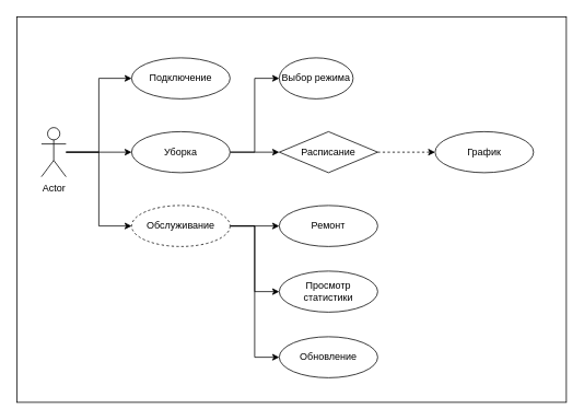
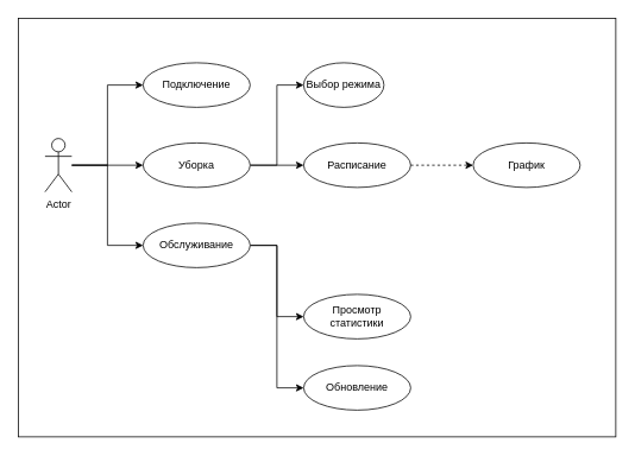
  <mxCell id="0" />
  <mxCell id="1" parent="0" />
  <mxCell id="2" value="" style="rounded=0;whiteSpace=wrap;html=1;" vertex="1" parent="1"><mxGeometry x="20" y="20" width="670" height="470" as="geometry" /></mxCell>
  <mxCell id="3" style="edgeStyle=orthogonalEdgeStyle;rounded=0;orthogonalLoop=1;jettySize=auto;html=1;entryX=0;entryY=0.5;entryDx=0;entryDy=0;" edge="1" parent="1" source="6" target="10"><mxGeometry relative="1" as="geometry" /></mxCell>
  <mxCell id="4" style="edgeStyle=orthogonalEdgeStyle;rounded=0;orthogonalLoop=1;jettySize=auto;html=1;entryX=0;entryY=0.5;entryDx=0;entryDy=0;" edge="1" parent="1" source="6" target="7"><mxGeometry relative="1" as="geometry" /></mxCell>
  <mxCell id="5" style="edgeStyle=orthogonalEdgeStyle;rounded=0;orthogonalLoop=1;jettySize=auto;html=1;entryX=0;entryY=0.5;entryDx=0;entryDy=0;" edge="1" parent="1" source="6" target="14"><mxGeometry relative="1" as="geometry" /></mxCell>
  <mxCell id="6" value="Actor" style="shape=umlActor;verticalLabelPosition=bottom;verticalAlign=top;html=1;outlineConnect=0;" vertex="1" parent="1"><mxGeometry x="50" y="155" width="30" height="60" as="geometry" /></mxCell>
  <mxCell id="7" value="Подключение" style="ellipse;whiteSpace=wrap;html=1;" vertex="1" parent="1"><mxGeometry x="160" y="70" width="120" height="50" as="geometry" /></mxCell>
  <mxCell id="8" style="edgeStyle=orthogonalEdgeStyle;rounded=0;orthogonalLoop=1;jettySize=auto;html=1;entryX=0;entryY=0.5;entryDx=0;entryDy=0;" edge="1" parent="1" source="10" target="16"><mxGeometry relative="1" as="geometry" /></mxCell>
  <mxCell id="9" style="edgeStyle=orthogonalEdgeStyle;rounded=0;orthogonalLoop=1;jettySize=auto;html=1;entryX=0;entryY=0.5;entryDx=0;entryDy=0;" edge="1" parent="1" source="10" target="17"><mxGeometry relative="1" as="geometry" /></mxCell>
  <mxCell id="10" value="Уборка" style="ellipse;whiteSpace=wrap;html=1;" vertex="1" parent="1"><mxGeometry x="160" y="160" width="120" height="50" as="geometry" /></mxCell>
- <mxCell id="11" style="edgeStyle=orthogonalEdgeStyle;rounded=0;orthogonalLoop=1;jettySize=auto;html=1;entryX=0;entryY=0.5;entryDx=0;entryDy=0;" edge="1" parent="1" source="14" target="19"><mxGeometry relative="1" as="geometry" /></mxCell>
  <mxCell id="12" style="edgeStyle=orthogonalEdgeStyle;rounded=0;orthogonalLoop=1;jettySize=auto;html=1;entryX=0;entryY=0.5;entryDx=0;entryDy=0;" edge="1" parent="1" source="14" target="20"><mxGeometry relative="1" as="geometry" /></mxCell>
  <mxCell id="13" style="edgeStyle=orthogonalEdgeStyle;rounded=0;orthogonalLoop=1;jettySize=auto;html=1;entryX=0;entryY=0.5;entryDx=0;entryDy=0;" edge="1" parent="1" source="14" target="21"><mxGeometry relative="1" as="geometry" /></mxCell>
- <mxCell id="14" value="Обслуживание" style="ellipse;whiteSpace=wrap;html=1;dashed=1;" vertex="1" parent="1"><mxGeometry x="160" y="250" width="120" height="50" as="geometry" /></mxCell>
+ <mxCell id="14" value="Обслуживание" style="ellipse;whiteSpace=wrap;html=1;" vertex="1" parent="1"><mxGeometry x="160" y="250" width="120" height="50" as="geometry" /></mxCell>
  <mxCell id="15" style="edgeStyle=orthogonalEdgeStyle;rounded=0;orthogonalLoop=1;jettySize=auto;html=1;entryX=0;entryY=0.5;entryDx=0;entryDy=0;dashed=1;" edge="1" parent="1" source="16" target="18"><mxGeometry relative="1" as="geometry" /></mxCell>
- <mxCell id="16" value="Расписание" style="rhombus;whiteSpace=wrap;html=1;" vertex="1" parent="1"><mxGeometry x="340" y="160" width="120" height="50" as="geometry" /></mxCell>
+ <mxCell id="16" value="Расписание" style="ellipse;whiteSpace=wrap;html=1;" vertex="1" parent="1"><mxGeometry x="340" y="160" width="120" height="50" as="geometry" /></mxCell>
  <mxCell id="17" value="Выбор режима" style="ellipse;whiteSpace=wrap;html=1;" vertex="1" parent="1"><mxGeometry x="340" y="70" width="90" height="50" as="geometry" /></mxCell>
  <mxCell id="18" value="График" style="ellipse;whiteSpace=wrap;html=1;" vertex="1" parent="1"><mxGeometry x="530" y="160" width="120" height="50" as="geometry" /></mxCell>
- <mxCell id="19" value="Ремонт" style="ellipse;whiteSpace=wrap;html=1;" vertex="1" parent="1"><mxGeometry x="340" y="250" width="120" height="50" as="geometry" /></mxCell>
  <mxCell id="20" value="Просмотр статистики" style="ellipse;whiteSpace=wrap;html=1;" vertex="1" parent="1"><mxGeometry x="340" y="330" width="120" height="50" as="geometry" /></mxCell>
  <mxCell id="21" value="Обновление" style="ellipse;whiteSpace=wrap;html=1;" vertex="1" parent="1"><mxGeometry x="340" y="410" width="120" height="50" as="geometry" /></mxCell>
